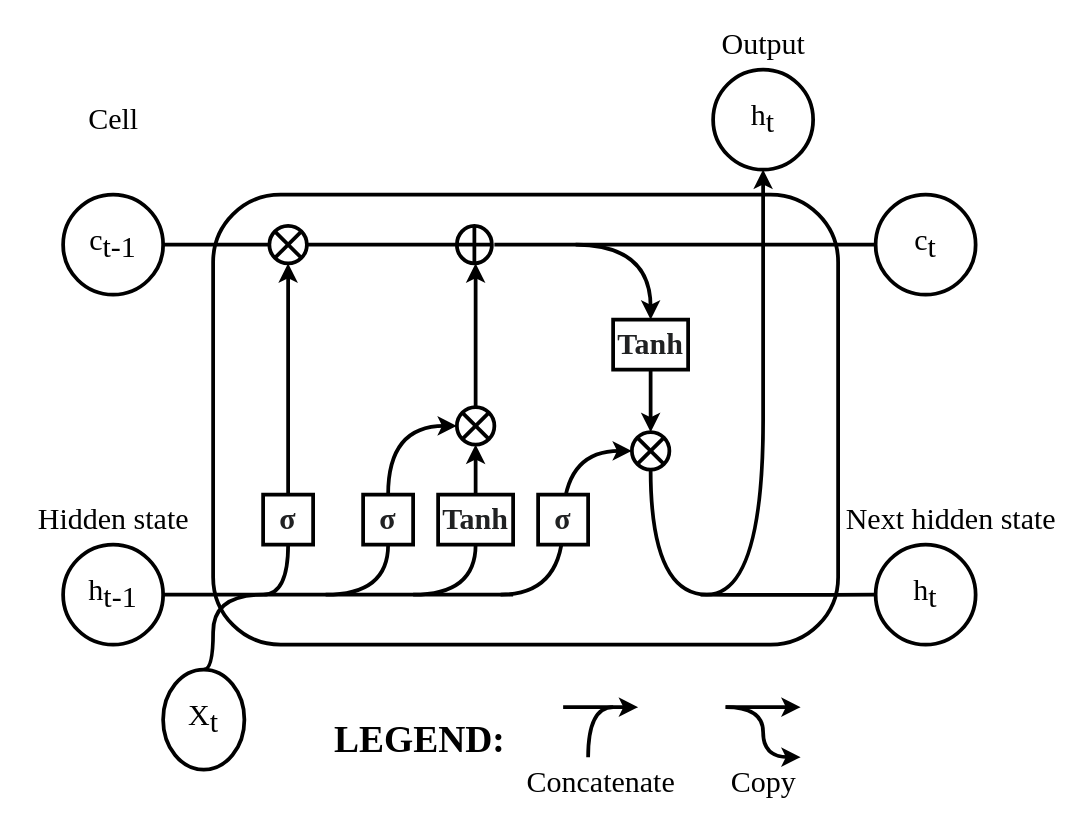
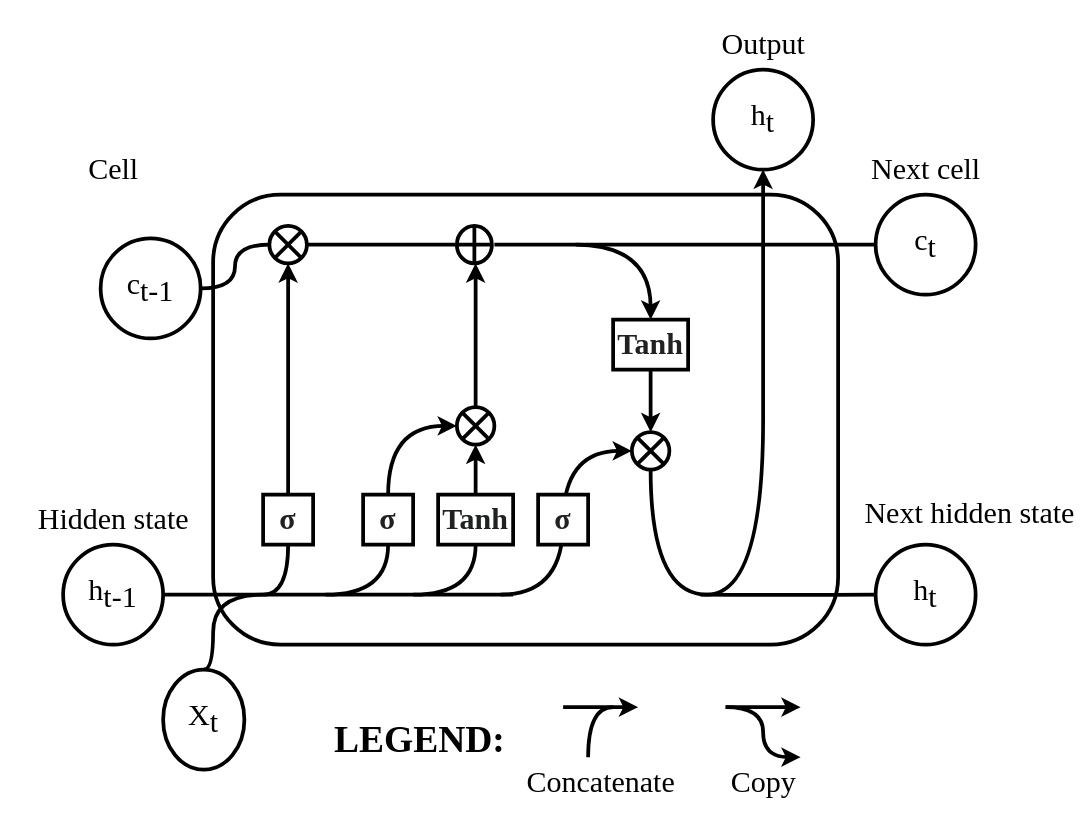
  <mxCell id="0" />
  <mxCell id="1" parent="0" />
  <mxCell id="2" value="" style="rounded=1;whiteSpace=wrap;html=1;fontSize=24;fontFamily=Times New Roman;strokeWidth=3;" parent="1" vertex="1"><mxGeometry x="170" y="155" width="500" height="360" as="geometry" /></mxCell>
  <mxCell id="3" style="edgeStyle=orthogonalEdgeStyle;curved=1;rounded=0;orthogonalLoop=1;jettySize=auto;html=1;fontSize=24;endArrow=none;endFill=0;fontFamily=Times New Roman;strokeWidth=3;" parent="1" source="4" edge="1"><mxGeometry relative="1" as="geometry"><mxPoint x="410" y="475" as="targetPoint" /></mxGeometry></mxCell>
  <mxCell id="4" value="&lt;span style=&quot;font-size: 24px;&quot;&gt;h&lt;/span&gt;&lt;sub style=&quot;font-size: 24px;&quot;&gt;t-1&lt;/sub&gt;" style="ellipse;whiteSpace=wrap;html=1;aspect=fixed;fontSize=24;fontFamily=Times New Roman;strokeWidth=3;" parent="1" vertex="1"><mxGeometry x="50" y="435" width="80" height="80" as="geometry" /></mxCell>
  <mxCell id="5" style="edgeStyle=orthogonalEdgeStyle;curved=1;rounded=0;orthogonalLoop=1;jettySize=auto;html=1;fontSize=24;startArrow=none;exitX=1;exitY=0.5;exitDx=0;exitDy=0;endArrow=none;endFill=0;entryX=0;entryY=0.5;entryDx=0;entryDy=0;fontFamily=Times New Roman;strokeWidth=3;" parent="1" target="35" edge="1"><mxGeometry relative="1" as="geometry"><mxPoint x="670" as="targetPoint" y="195" /><mxPoint x="395" as="sourcePoint" y="195" /></mxGeometry></mxCell>
- <mxCell id="6" value="&lt;span style=&quot;font-size: 24px;&quot;&gt;c&lt;/span&gt;&lt;sub style=&quot;font-size: 24px;&quot;&gt;t-1&lt;/sub&gt;" style="ellipse;whiteSpace=wrap;html=1;aspect=fixed;fontSize=24;fontFamily=Times New Roman;strokeWidth=3;" parent="1" vertex="1"><mxGeometry x="50" y="155" width="80" height="80" as="geometry" /></mxCell>
+ <mxCell id="6" value="&lt;span style=&quot;font-size: 24px;&quot;&gt;c&lt;/span&gt;&lt;sub style=&quot;font-size: 24px;&quot;&gt;t-1&lt;/sub&gt;" style="ellipse;whiteSpace=wrap;html=1;aspect=fixed;fontSize=24;fontFamily=Times New Roman;strokeWidth=3;" parent="1" vertex="1"><mxGeometry x="80" y="190" width="80" height="80" as="geometry" /></mxCell>
  <mxCell id="7" style="edgeStyle=orthogonalEdgeStyle;curved=1;rounded=0;orthogonalLoop=1;jettySize=auto;html=1;fontSize=24;endArrow=none;endFill=0;exitX=0.5;exitY=0;exitDx=0;exitDy=0;fontFamily=Times New Roman;strokeWidth=3;" parent="1" source="8" edge="1"><mxGeometry relative="1" as="geometry"><mxPoint x="210" y="475" as="targetPoint" /><Array as="points"><mxPoint x="170" y="475" /></Array></mxGeometry></mxCell>
  <mxCell id="8" value="&lt;span style=&quot;font-size: 24px;&quot;&gt;X&lt;/span&gt;&lt;sub style=&quot;font-size: 24px;&quot;&gt;t&lt;/sub&gt;" style="ellipse;whiteSpace=wrap;html=1;aspect=fixed;fontSize=24;fontFamily=Times New Roman;strokeWidth=3;" parent="1" vertex="1"><mxGeometry x="130" y="535" width="65" height="80" as="geometry" /></mxCell>
- <mxCell id="9" value="Cell" style="text;html=1;align=center;verticalAlign=middle;resizable=0;points=[];autosize=1;strokeColor=none;fillColor=none;fontSize=24;fontFamily=Times New Roman;" parent="1" vertex="1"><mxGeometry x="60" y="80" width="60" height="30" as="geometry" /></mxCell>
+ <mxCell id="9" value="Cell" style="text;html=1;align=center;verticalAlign=middle;resizable=0;points=[];autosize=1;strokeColor=none;fillColor=none;fontSize=24;fontFamily=Times New Roman;" parent="1" vertex="1"><mxGeometry x="60" y="120" width="60" height="30" as="geometry" /></mxCell>
  <mxCell id="10" value="Hidden state" style="text;html=1;align=center;verticalAlign=middle;resizable=0;points=[];autosize=1;strokeColor=none;fillColor=none;fontSize=24;fontFamily=Times New Roman;" parent="1" vertex="1"><mxGeometry x="20" y="400" width="140" height="30" as="geometry" /></mxCell>
  <mxCell id="11" style="rounded=0;orthogonalLoop=1;jettySize=auto;html=1;entryX=0.5;entryY=1;entryDx=0;entryDy=0;fontSize=24;endArrow=classic;endFill=1;fontFamily=Times New Roman;strokeWidth=3;" parent="1" source="13" target="24" edge="1"><mxGeometry relative="1" as="geometry" /></mxCell>
  <mxCell id="12" style="edgeStyle=orthogonalEdgeStyle;curved=1;rounded=0;orthogonalLoop=1;jettySize=auto;html=1;exitX=0.5;exitY=1;exitDx=0;exitDy=0;fontSize=24;endArrow=none;endFill=0;fontFamily=Times New Roman;strokeWidth=3;" parent="1" source="13" edge="1"><mxGeometry relative="1" as="geometry"><mxPoint x="210" y="475" as="targetPoint" /><Array as="points"><mxPoint x="230" y="475" /></Array></mxGeometry></mxCell>
  <mxCell id="13" value="&lt;b style=&quot;color: rgb(32, 33, 34); font-size: 24px; background-color: rgb(255, 255, 255);&quot;&gt;σ&lt;/b&gt;" style="rounded=0;whiteSpace=wrap;html=1;fontSize=24;fontFamily=Times New Roman;strokeWidth=3;" parent="1" vertex="1"><mxGeometry x="210" y="395" width="40" height="40" as="geometry" /></mxCell>
  <mxCell id="14" style="edgeStyle=orthogonalEdgeStyle;rounded=0;orthogonalLoop=1;jettySize=auto;html=1;entryX=0;entryY=0.5;entryDx=0;entryDy=0;fontSize=24;curved=1;exitX=0.5;exitY=0;exitDx=0;exitDy=0;fontFamily=Times New Roman;strokeWidth=3;" parent="1" source="15" target="21" edge="1"><mxGeometry relative="1" as="geometry"><Array as="points"><mxPoint x="310" y="340" /></Array></mxGeometry></mxCell>
  <mxCell id="15" value="&lt;b style=&quot;color: rgb(32, 33, 34); font-size: 24px; background-color: rgb(255, 255, 255);&quot;&gt;σ&lt;/b&gt;" style="rounded=0;whiteSpace=wrap;html=1;fontSize=24;fontFamily=Times New Roman;strokeWidth=3;" parent="1" vertex="1"><mxGeometry x="290" y="395" width="40" height="40" as="geometry" /></mxCell>
  <mxCell id="16" style="edgeStyle=orthogonalEdgeStyle;curved=1;rounded=0;orthogonalLoop=1;jettySize=auto;html=1;entryX=0.5;entryY=1;entryDx=0;entryDy=0;fontSize=24;fontFamily=Times New Roman;strokeWidth=3;" parent="1" source="17" target="21" edge="1"><mxGeometry relative="1" as="geometry" /></mxCell>
  <mxCell id="17" value="&lt;b style=&quot;color: rgb(32, 33, 34); font-size: 24px; background-color: rgb(255, 255, 255);&quot;&gt;Tanh&lt;/b&gt;" style="rounded=0;whiteSpace=wrap;html=1;fontSize=24;fontFamily=Times New Roman;strokeWidth=3;" parent="1" vertex="1"><mxGeometry x="350" y="395" width="60" height="40" as="geometry" /></mxCell>
  <mxCell id="18" style="edgeStyle=orthogonalEdgeStyle;curved=1;rounded=0;orthogonalLoop=1;jettySize=auto;html=1;fontSize=24;endArrow=classic;endFill=1;entryX=0.5;entryY=0;entryDx=0;entryDy=0;fontFamily=Times New Roman;strokeWidth=3;" parent="1" source="19" target="31" edge="1"><mxGeometry relative="1" as="geometry"><mxPoint x="520" y="355" as="targetPoint" /></mxGeometry></mxCell>
  <mxCell id="19" value="&lt;b style=&quot;color: rgb(32, 33, 34); font-size: 24px; background-color: rgb(255, 255, 255);&quot;&gt;Tanh&lt;/b&gt;" style="rounded=0;whiteSpace=wrap;html=1;fontSize=24;fontFamily=Times New Roman;strokeWidth=3;" parent="1" vertex="1"><mxGeometry x="490" y="255" width="60" height="40" as="geometry" /></mxCell>
  <mxCell id="20" style="edgeStyle=orthogonalEdgeStyle;curved=1;rounded=0;orthogonalLoop=1;jettySize=auto;html=1;entryX=0.5;entryY=1;entryDx=0;entryDy=0;fontSize=24;endArrow=classic;endFill=1;fontFamily=Times New Roman;strokeWidth=3;" parent="1" source="21" edge="1"><mxGeometry relative="1" as="geometry"><mxPoint x="380" y="210" as="targetPoint" /></mxGeometry></mxCell>
  <mxCell id="21" value="" style="shape=sumEllipse;perimeter=ellipsePerimeter;whiteSpace=wrap;html=1;backgroundOutline=1;fontSize=24;fontFamily=Times New Roman;strokeWidth=3;" parent="1" vertex="1"><mxGeometry x="365" y="325" width="30" height="30" as="geometry" /></mxCell>
  <mxCell id="22" style="edgeStyle=orthogonalEdgeStyle;curved=1;rounded=0;orthogonalLoop=1;jettySize=auto;html=1;entryX=0.5;entryY=0;entryDx=0;entryDy=0;fontSize=24;startArrow=none;fontFamily=Times New Roman;strokeWidth=3;" parent="1" target="19" edge="1"><mxGeometry relative="1" as="geometry"><mxPoint x="460" as="sourcePoint" y="195" /></mxGeometry></mxCell>
  <mxCell id="23" style="edgeStyle=orthogonalEdgeStyle;curved=1;rounded=0;orthogonalLoop=1;jettySize=auto;html=1;entryX=0;entryY=0.5;entryDx=0;entryDy=0;fontSize=24;endArrow=none;endFill=0;fontFamily=Times New Roman;strokeWidth=3;" parent="1" source="24" edge="1"><mxGeometry relative="1" as="geometry"><mxPoint x="365" as="targetPoint" y="195" /></mxGeometry></mxCell>
  <mxCell id="24" value="" style="shape=sumEllipse;perimeter=ellipsePerimeter;whiteSpace=wrap;html=1;backgroundOutline=1;fontSize=24;fontFamily=Times New Roman;strokeWidth=3;" parent="1" vertex="1"><mxGeometry x="215" y="180" width="30" height="30" as="geometry" /></mxCell>
  <mxCell id="25" value="" style="edgeStyle=orthogonalEdgeStyle;curved=1;rounded=0;orthogonalLoop=1;jettySize=auto;html=1;fontSize=24;endArrow=none;fontFamily=Times New Roman;strokeWidth=3;" parent="1" source="6" target="24" edge="1"><mxGeometry relative="1" as="geometry"><mxPoint x="670" as="targetPoint" y="195" /><mxPoint x="130" as="sourcePoint" y="195" /></mxGeometry></mxCell>
  <mxCell id="26" style="edgeStyle=orthogonalEdgeStyle;curved=1;rounded=0;orthogonalLoop=1;jettySize=auto;html=1;exitX=0.5;exitY=1;exitDx=0;exitDy=0;fontSize=24;endArrow=none;endFill=0;fontFamily=Times New Roman;strokeWidth=3;" parent="1" source="15" edge="1"><mxGeometry relative="1" as="geometry"><mxPoint x="260" y="475" as="targetPoint" /><mxPoint x="240" y="445" as="sourcePoint" /><Array as="points"><mxPoint x="310" y="475" /></Array></mxGeometry></mxCell>
  <mxCell id="27" style="edgeStyle=orthogonalEdgeStyle;curved=1;rounded=0;orthogonalLoop=1;jettySize=auto;html=1;exitX=0.5;exitY=1;exitDx=0;exitDy=0;fontSize=24;endArrow=none;endFill=0;fontFamily=Times New Roman;strokeWidth=3;" parent="1" edge="1"><mxGeometry relative="1" as="geometry"><mxPoint x="330" y="475" as="targetPoint" /><mxPoint x="380" y="435" as="sourcePoint" /><Array as="points"><mxPoint x="380" y="475" /></Array></mxGeometry></mxCell>
  <mxCell id="28" style="edgeStyle=orthogonalEdgeStyle;curved=1;rounded=0;orthogonalLoop=1;jettySize=auto;html=1;fontSize=24;endArrow=classic;endFill=1;startArrow=none;fontFamily=Times New Roman;strokeWidth=3;" parent="1" target="31" edge="1"><mxGeometry relative="1" as="geometry"><mxPoint x="520" y="355" as="targetPoint" /><mxPoint x="400" y="475" as="sourcePoint" /><Array as="points"><mxPoint x="450" y="475" /><mxPoint x="450" y="360" /></Array></mxGeometry></mxCell>
  <mxCell id="29" value="&lt;b style=&quot;color: rgb(32, 33, 34); font-size: 24px; background-color: rgb(255, 255, 255);&quot;&gt;σ&lt;/b&gt;" style="rounded=0;whiteSpace=wrap;html=1;fontSize=24;fontFamily=Times New Roman;strokeWidth=3;" parent="1" vertex="1"><mxGeometry x="430" y="395" width="40" height="40" as="geometry" /></mxCell>
  <mxCell id="30" style="edgeStyle=orthogonalEdgeStyle;curved=1;rounded=0;orthogonalLoop=1;jettySize=auto;html=1;fontSize=24;endArrow=classic;endFill=1;exitX=0.5;exitY=1;exitDx=0;exitDy=0;fontFamily=Times New Roman;strokeWidth=3;" parent="1" source="31" edge="1"><mxGeometry relative="1" as="geometry"><mxPoint x="610" y="135" as="targetPoint" /><Array as="points"><mxPoint x="520" y="475" /><mxPoint x="610" y="475" /><mxPoint x="610" y="195" /></Array></mxGeometry></mxCell>
  <mxCell id="31" value="" style="shape=sumEllipse;perimeter=ellipsePerimeter;whiteSpace=wrap;html=1;backgroundOutline=1;fontSize=24;fontFamily=Times New Roman;strokeWidth=3;" parent="1" vertex="1"><mxGeometry x="505" y="345" width="30" height="30" as="geometry" /></mxCell>
  <mxCell id="32" value="" style="shape=orEllipse;perimeter=ellipsePerimeter;whiteSpace=wrap;html=1;backgroundOutline=1;fontSize=24;fontFamily=Times New Roman;strokeWidth=3;" parent="1" vertex="1"><mxGeometry x="365" y="180" width="28" height="30" as="geometry" /></mxCell>
  <mxCell id="33" style="edgeStyle=orthogonalEdgeStyle;curved=1;rounded=0;orthogonalLoop=1;jettySize=auto;html=1;fontSize=24;endArrow=none;endFill=0;entryX=0;entryY=0.5;entryDx=0;entryDy=0;fontFamily=Times New Roman;strokeWidth=3;" parent="1" target="36" edge="1"><mxGeometry relative="1" as="geometry"><mxPoint x="670" y="475" as="targetPoint" /><mxPoint x="560" y="475" as="sourcePoint" /><Array as="points" /></mxGeometry></mxCell>
  <mxCell id="34" value="&lt;span style=&quot;font-size: 24px;&quot;&gt;h&lt;/span&gt;&lt;sub style=&quot;font-size: 24px;&quot;&gt;t&lt;/sub&gt;" style="ellipse;whiteSpace=wrap;html=1;aspect=fixed;fontSize=24;fontFamily=Times New Roman;strokeWidth=3;" parent="1" vertex="1"><mxGeometry x="570" y="55" width="80" height="80" as="geometry" /></mxCell>
  <mxCell id="35" value="&lt;span style=&quot;font-size: 24px;&quot;&gt;c&lt;/span&gt;&lt;sub style=&quot;font-size: 24px;&quot;&gt;t&lt;/sub&gt;" style="ellipse;whiteSpace=wrap;html=1;aspect=fixed;fontSize=24;fontFamily=Times New Roman;strokeWidth=3;" parent="1" vertex="1"><mxGeometry x="700" y="155" width="80" height="80" as="geometry" /></mxCell>
  <mxCell id="36" value="&lt;span style=&quot;font-size: 24px;&quot;&gt;h&lt;/span&gt;&lt;sub style=&quot;font-size: 24px;&quot;&gt;t&lt;/sub&gt;" style="ellipse;whiteSpace=wrap;html=1;aspect=fixed;fontSize=24;fontFamily=Times New Roman;strokeWidth=3;" parent="1" vertex="1"><mxGeometry x="700" y="435" width="80" height="80" as="geometry" /></mxCell>
  <mxCell id="37" value="Concatenate" style="text;html=1;align=center;verticalAlign=middle;resizable=0;points=[];autosize=1;strokeColor=none;fillColor=none;fontSize=24;fontFamily=Times New Roman;" parent="1" vertex="1"><mxGeometry x="415" y="610" width="130" height="30" as="geometry" /></mxCell>
  <mxCell id="38" value="&lt;b style=&quot;font-size: 30px;&quot;&gt;&lt;font style=&quot;font-size: 30px;&quot;&gt;LEGEND:&lt;/font&gt;&lt;/b&gt;" style="text;html=1;align=center;verticalAlign=middle;resizable=0;points=[];autosize=1;strokeColor=none;fillColor=none;fontSize=30;fontFamily=Times New Roman;" parent="1" vertex="1"><mxGeometry x="260" y="570" width="150" height="40" as="geometry" /></mxCell>
  <mxCell id="39" value="Copy" style="text;html=1;align=center;verticalAlign=middle;resizable=0;points=[];autosize=1;strokeColor=none;fillColor=none;fontSize=24;fontFamily=Times New Roman;" parent="1" vertex="1"><mxGeometry x="575" y="610" width="70" height="30" as="geometry" /></mxCell>
  <mxCell id="40" value="Output" style="text;html=1;align=center;verticalAlign=middle;resizable=0;points=[];autosize=1;strokeColor=none;fillColor=none;fontSize=24;fontFamily=Times New Roman;" parent="1" vertex="1"><mxGeometry x="570" y="20" width="80" height="30" as="geometry" /></mxCell>
- <mxCell id="42" value="Next hidden state" style="text;html=1;align=center;verticalAlign=middle;resizable=0;points=[];autosize=1;strokeColor=none;fillColor=none;fontSize=24;fontFamily=Times New Roman;" parent="1" vertex="1"><mxGeometry x="670" y="400" width="180" height="30" as="geometry" /></mxCell>
+ <mxCell id="41" value="Next cell" style="text;html=1;align=center;verticalAlign=middle;resizable=0;points=[];autosize=1;strokeColor=none;fillColor=none;fontSize=24;fontFamily=Times New Roman;" parent="1" vertex="1"><mxGeometry x="690" y="120" width="100" height="30" as="geometry" /></mxCell>
+ <mxCell id="42" value="Next hidden state" style="text;html=1;align=center;verticalAlign=middle;resizable=0;points=[];autosize=1;strokeColor=none;fillColor=none;fontSize=24;fontFamily=Times New Roman;" parent="1" vertex="1"><mxGeometry x="685" y="395" width="180" height="30" as="geometry" /></mxCell>
  <mxCell id="43" value="" style="endArrow=none;html=1;rounded=0;fontSize=24;curved=1;edgeStyle=orthogonalEdgeStyle;fontFamily=Times New Roman;strokeWidth=3;" parent="1" edge="1"><mxGeometry width="50" height="50" relative="1" as="geometry"><mxPoint x="470" y="605" as="sourcePoint" /><mxPoint x="490" y="565" as="targetPoint" /><Array as="points"><mxPoint x="470" y="565" /></Array></mxGeometry></mxCell>
  <mxCell id="44" value="" style="endArrow=classic;html=1;rounded=0;fontSize=24;curved=1;fontFamily=Times New Roman;strokeWidth=3;" parent="1" edge="1"><mxGeometry width="50" height="50" relative="1" as="geometry"><mxPoint x="450" y="565" as="sourcePoint" /><mxPoint x="510" y="565" as="targetPoint" /></mxGeometry></mxCell>
  <mxCell id="45" value="" style="endArrow=classic;html=1;rounded=0;fontSize=24;curved=1;edgeStyle=orthogonalEdgeStyle;endFill=1;fontFamily=Times New Roman;strokeWidth=3;" parent="1" edge="1"><mxGeometry width="50" height="50" relative="1" as="geometry"><mxPoint x="580" y="565" as="sourcePoint" /><mxPoint x="640" y="605" as="targetPoint" /><Array as="points"><mxPoint x="610" y="565" /><mxPoint x="610" y="605" /></Array></mxGeometry></mxCell>
  <mxCell id="46" value="" style="endArrow=classic;html=1;rounded=0;fontSize=24;curved=1;fontFamily=Times New Roman;strokeWidth=3;" parent="1" edge="1"><mxGeometry width="50" height="50" relative="1" as="geometry"><mxPoint x="580" y="565" as="sourcePoint" /><mxPoint x="640" y="565" as="targetPoint" /></mxGeometry></mxCell>
